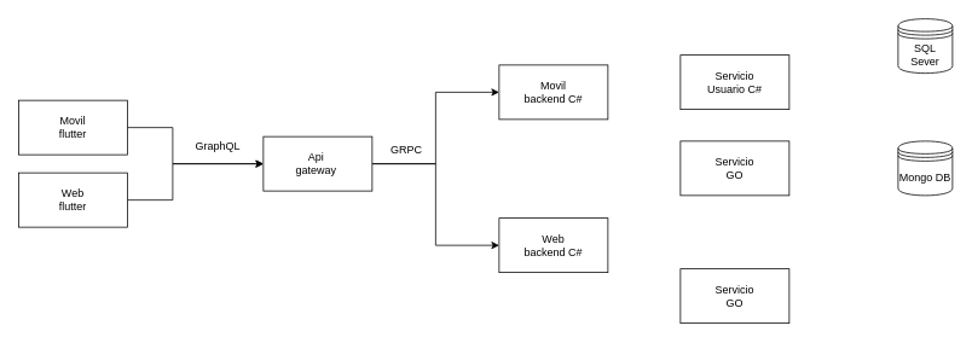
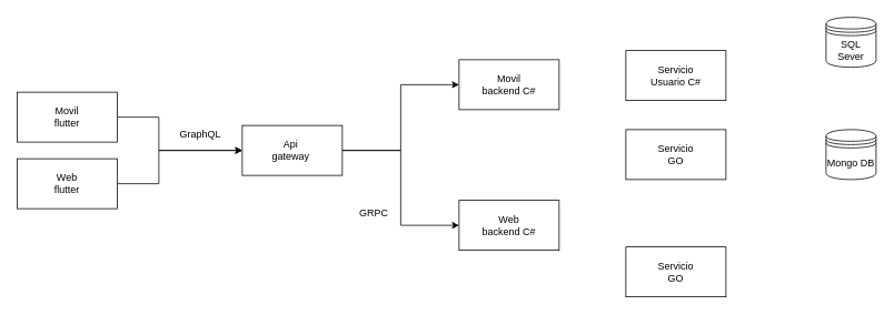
  <mxCell id="0" />
  <mxCell id="1" parent="0" />
  <mxCell id="2" style="edgeStyle=orthogonalEdgeStyle;rounded=0;orthogonalLoop=1;jettySize=auto;html=1;exitX=1;exitY=0.5;exitDx=0;exitDy=0;entryX=0;entryY=0.5;entryDx=0;entryDy=0;" parent="1" source="3" target="8" edge="1"><mxGeometry relative="1" as="geometry"><Array as="points"><mxPoint x="190" y="140" /><mxPoint x="190" y="180" /></Array></mxGeometry></mxCell>
  <mxCell id="3" value="Movil&lt;br&gt;flutter" style="rounded=0;whiteSpace=wrap;html=1;" parent="1" vertex="1"><mxGeometry x="20" y="110" width="120" height="60" as="geometry" /></mxCell>
  <mxCell id="4" style="edgeStyle=orthogonalEdgeStyle;rounded=0;orthogonalLoop=1;jettySize=auto;html=1;exitX=1;exitY=0.5;exitDx=0;exitDy=0;entryX=0;entryY=0.5;entryDx=0;entryDy=0;" parent="1" source="5" target="8" edge="1"><mxGeometry relative="1" as="geometry"><Array as="points"><mxPoint x="190" y="220" /><mxPoint x="190" y="180" /></Array></mxGeometry></mxCell>
  <mxCell id="5" value="Web&lt;br&gt;flutter" style="rounded=0;whiteSpace=wrap;html=1;" parent="1" vertex="1"><mxGeometry x="20" y="190" width="120" height="60" as="geometry" /></mxCell>
  <mxCell id="6" style="edgeStyle=orthogonalEdgeStyle;rounded=0;orthogonalLoop=1;jettySize=auto;html=1;exitX=1;exitY=0.5;exitDx=0;exitDy=0;entryX=0;entryY=0.5;entryDx=0;entryDy=0;" parent="1" source="8" target="9" edge="1"><mxGeometry relative="1" as="geometry" /></mxCell>
  <mxCell id="7" style="edgeStyle=orthogonalEdgeStyle;rounded=0;orthogonalLoop=1;jettySize=auto;html=1;exitX=1;exitY=0.5;exitDx=0;exitDy=0;entryX=0;entryY=0.5;entryDx=0;entryDy=0;" parent="1" source="8" target="10" edge="1"><mxGeometry relative="1" as="geometry" /></mxCell>
  <mxCell id="8" value="Api&amp;nbsp;&lt;br&gt;gateway&amp;nbsp;" style="rounded=0;whiteSpace=wrap;html=1;" parent="1" vertex="1"><mxGeometry x="290" y="150" width="120" height="60" as="geometry" /></mxCell>
  <mxCell id="9" value="Movil&lt;br&gt;backend C#" style="rounded=0;whiteSpace=wrap;html=1;" parent="1" vertex="1"><mxGeometry x="550" y="71" width="120" height="60" as="geometry" /></mxCell>
  <mxCell id="10" value="Web&lt;br&gt;backend C#" style="rounded=0;whiteSpace=wrap;html=1;" parent="1" vertex="1"><mxGeometry x="550" y="240" width="120" height="60" as="geometry" /></mxCell>
  <mxCell id="11" value="GraphQL" style="text;html=1;strokeColor=none;fillColor=none;align=center;verticalAlign=middle;whiteSpace=wrap;rounded=0;" vertex="1" parent="1"><mxGeometry x="210" y="146" width="60" height="30" as="geometry" /></mxCell>
- <mxCell id="12" value="GRPC" style="text;html=1;strokeColor=none;fillColor=none;align=center;verticalAlign=middle;whiteSpace=wrap;rounded=0;" vertex="1" parent="1"><mxGeometry x="418" y="150" width="60" height="30" as="geometry" /></mxCell>
+ <mxCell id="12" value="GRPC" style="text;html=1;strokeColor=none;fillColor=none;align=center;verticalAlign=middle;whiteSpace=wrap;rounded=0;" vertex="1" parent="1"><mxGeometry x="418" y="240" width="60" height="30" as="geometry" /></mxCell>
  <mxCell id="13" value="Servicio&lt;br&gt;Usuario C#" style="rounded=0;whiteSpace=wrap;html=1;" vertex="1" parent="1"><mxGeometry x="750" y="60" width="120" height="60" as="geometry" /></mxCell>
  <mxCell id="14" value="Servicio&lt;br&gt;GO" style="rounded=0;whiteSpace=wrap;html=1;" vertex="1" parent="1"><mxGeometry x="750" y="155" width="120" height="60" as="geometry" /></mxCell>
  <mxCell id="15" value="Servicio&lt;br&gt;GO" style="rounded=0;whiteSpace=wrap;html=1;" vertex="1" parent="1"><mxGeometry x="750" y="296" width="120" height="60" as="geometry" /></mxCell>
  <mxCell id="16" value="SQL Sever" style="shape=datastore;whiteSpace=wrap;html=1;" vertex="1" parent="1"><mxGeometry x="990" y="20" width="60" height="60" as="geometry" /></mxCell>
  <mxCell id="17" value="Mongo DB" style="shape=datastore;whiteSpace=wrap;html=1;" vertex="1" parent="1"><mxGeometry x="990" y="155" width="60" height="60" as="geometry" /></mxCell>
